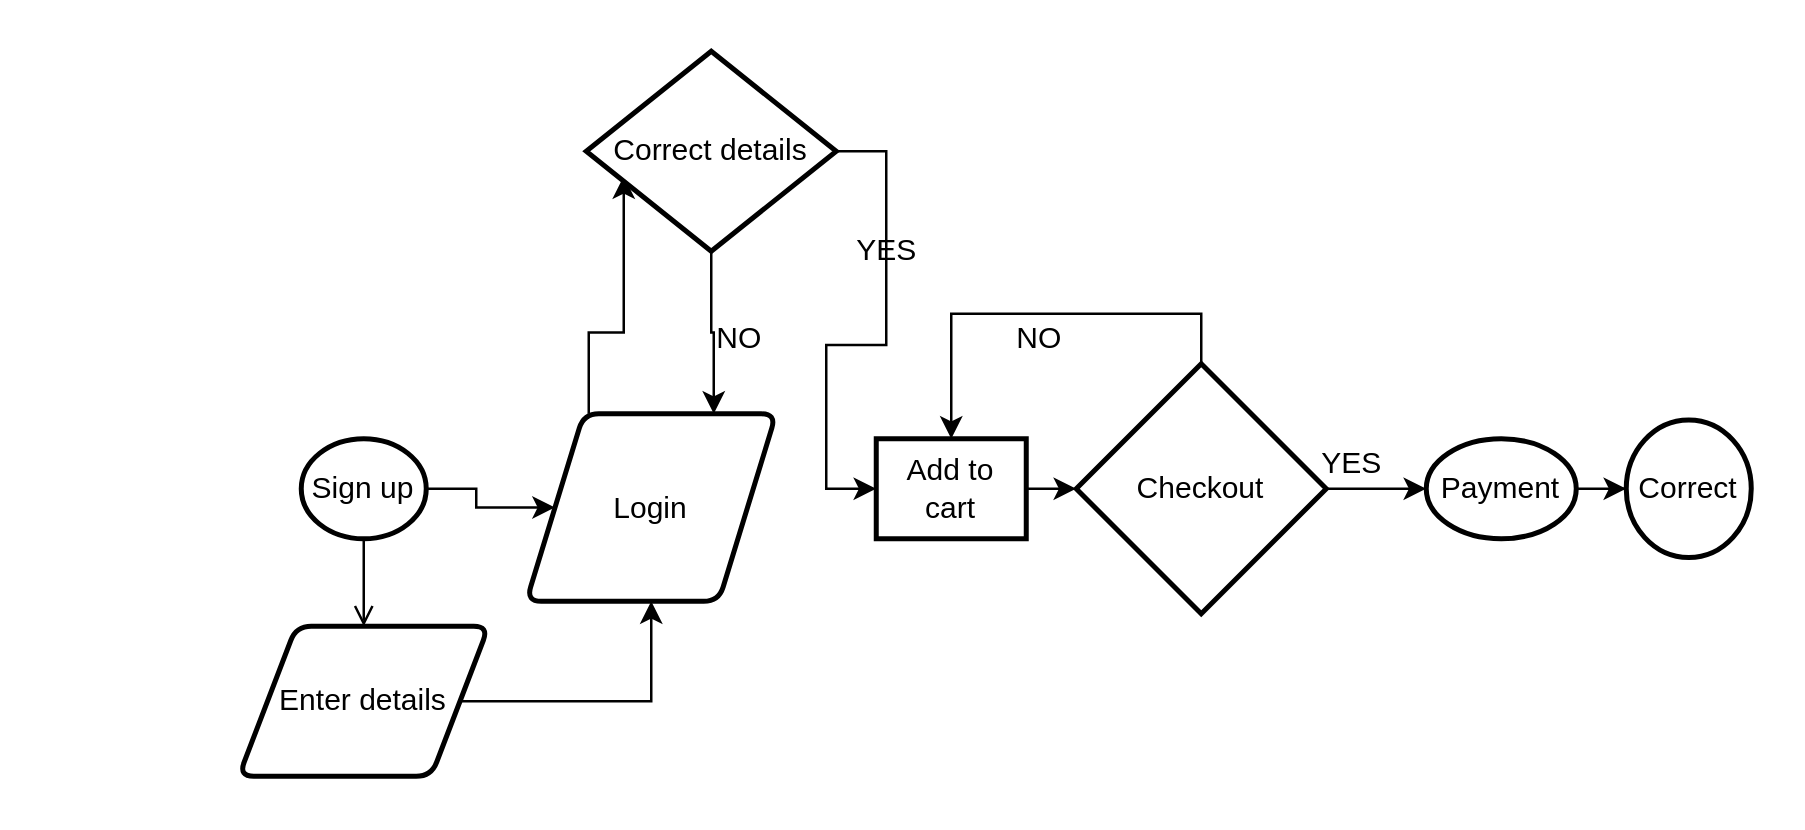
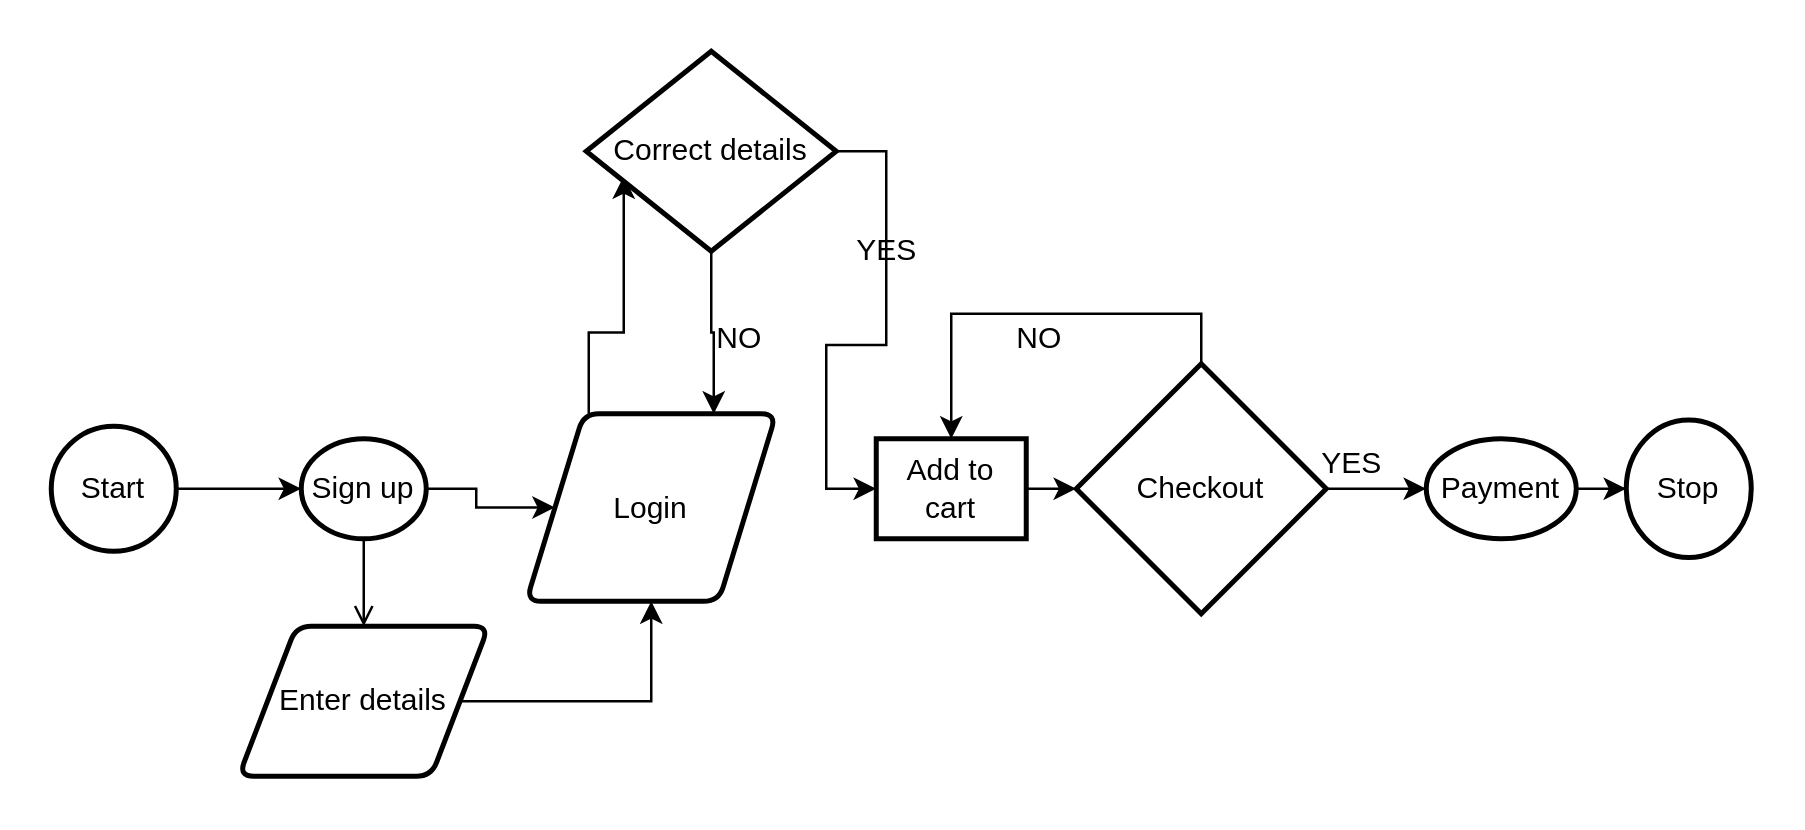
  <mxCell id="0" />
  <mxCell id="1" parent="0" />
+ <mxCell id="2" style="edgeStyle=orthogonalEdgeStyle;rounded=0;orthogonalLoop=1;jettySize=auto;html=1;exitX=1;exitY=0.5;exitDx=0;exitDy=0;exitPerimeter=0;entryX=0;entryY=0.5;entryDx=0;entryDy=0;" edge="1" parent="1" source="3" target="6"><mxGeometry relative="1" as="geometry" /></mxCell>
+ <mxCell id="3" value="Start" style="strokeWidth=2;html=1;shape=mxgraph.flowchart.start_2;whiteSpace=wrap;" vertex="1" parent="1"><mxGeometry x="20" y="170" width="50" height="50" as="geometry" /></mxCell>
  <mxCell id="4" style="edgeStyle=orthogonalEdgeStyle;rounded=0;orthogonalLoop=1;jettySize=auto;html=1;exitX=1;exitY=0.5;exitDx=0;exitDy=0;entryX=0;entryY=0.5;entryDx=0;entryDy=0;" edge="1" parent="1" source="6" target="18"><mxGeometry relative="1" as="geometry"><mxPoint x="220" y="195" as="targetPoint" /></mxGeometry></mxCell>
  <mxCell id="5" style="edgeStyle=orthogonalEdgeStyle;rounded=0;orthogonalLoop=1;jettySize=auto;html=1;exitX=0.5;exitY=1;exitDx=0;exitDy=0;entryX=0.5;entryY=0;entryDx=0;entryDy=0;endArrow=open;" edge="1" parent="1" source="6" target="16"><mxGeometry relative="1" as="geometry" /></mxCell>
  <mxCell id="6" value="Sign up&lt;br&gt;" style="ellipse;whiteSpace=wrap;html=1;absoluteArcSize=1;arcSize=14;strokeWidth=2;" vertex="1" parent="1"><mxGeometry x="120" y="175" width="50" height="40" as="geometry" /></mxCell>
  <mxCell id="7" value="" style="edgeStyle=orthogonalEdgeStyle;rounded=0;orthogonalLoop=1;jettySize=auto;html=1;" edge="1" parent="1" source="8" target="25"><mxGeometry relative="1" as="geometry" /></mxCell>
  <mxCell id="8" value="Payment" style="ellipse;whiteSpace=wrap;html=1;absoluteArcSize=1;arcSize=14;strokeWidth=2;" vertex="1" parent="1"><mxGeometry x="570" y="175" width="60" height="40" as="geometry" /></mxCell>
  <mxCell id="9" style="edgeStyle=orthogonalEdgeStyle;rounded=0;orthogonalLoop=1;jettySize=auto;html=1;exitX=1;exitY=0.5;exitDx=0;exitDy=0;entryX=0;entryY=0.5;entryDx=0;entryDy=0;entryPerimeter=0;" edge="1" parent="1" source="10" target="19"><mxGeometry relative="1" as="geometry"><mxPoint x="431.5" y="195" as="targetPoint" /></mxGeometry></mxCell>
  <mxCell id="10" value="Add to cart" style="whiteSpace=wrap;html=1;absoluteArcSize=1;arcSize=14;strokeWidth=2;rounded=0;" vertex="1" parent="1"><mxGeometry x="350" y="175" width="60" height="40" as="geometry" /></mxCell>
  <mxCell id="11" style="edgeStyle=orthogonalEdgeStyle;rounded=0;orthogonalLoop=1;jettySize=auto;html=1;exitX=1;exitY=0.5;exitDx=0;exitDy=0;exitPerimeter=0;" edge="1" parent="1" source="19" target="8"><mxGeometry relative="1" as="geometry"><mxPoint x="530" y="210" as="sourcePoint" /></mxGeometry></mxCell>
  <mxCell id="12" style="edgeStyle=orthogonalEdgeStyle;rounded=0;orthogonalLoop=1;jettySize=auto;html=1;exitX=0.5;exitY=0;exitDx=0;exitDy=0;entryX=0.5;entryY=0;entryDx=0;entryDy=0;exitPerimeter=0;" edge="1" parent="1" source="19" target="10"><mxGeometry relative="1" as="geometry"><mxPoint x="470" y="165" as="sourcePoint" /></mxGeometry></mxCell>
  <mxCell id="13" value="NO" style="text;html=1;align=center;verticalAlign=middle;resizable=0;points=[];autosize=1;" vertex="1" parent="1"><mxGeometry x="400" y="125" width="30" height="20" as="geometry" /></mxCell>
  <mxCell id="14" value="YES" style="text;html=1;align=center;verticalAlign=middle;resizable=0;points=[];autosize=1;" vertex="1" parent="1"><mxGeometry x="520" y="175" width="40" height="20" as="geometry" /></mxCell>
  <mxCell id="15" style="edgeStyle=orthogonalEdgeStyle;rounded=0;orthogonalLoop=1;jettySize=auto;html=1;exitX=1;exitY=0.5;exitDx=0;exitDy=0;entryX=0.5;entryY=1;entryDx=0;entryDy=0;" edge="1" parent="1" source="16" target="18"><mxGeometry relative="1" as="geometry"><mxPoint x="232.5" y="215" as="targetPoint" /></mxGeometry></mxCell>
  <mxCell id="16" value="Enter details" style="shape=parallelogram;html=1;strokeWidth=2;perimeter=parallelogramPerimeter;whiteSpace=wrap;rounded=1;arcSize=12;size=0.23;" vertex="1" parent="1"><mxGeometry x="95" y="250" width="100" height="60" as="geometry" /></mxCell>
  <mxCell id="17" style="edgeStyle=orthogonalEdgeStyle;rounded=0;orthogonalLoop=1;jettySize=auto;html=1;exitX=0.25;exitY=0;exitDx=0;exitDy=0;entryX=0.15;entryY=0.625;entryDx=0;entryDy=0;entryPerimeter=0;" edge="1" parent="1" source="18" target="22"><mxGeometry relative="1" as="geometry" /></mxCell>
  <mxCell id="18" value="Login" style="shape=parallelogram;html=1;strokeWidth=2;perimeter=parallelogramPerimeter;whiteSpace=wrap;rounded=1;arcSize=12;size=0.23;" vertex="1" parent="1"><mxGeometry x="210" y="165" width="100" height="75" as="geometry" /></mxCell>
  <mxCell id="19" value="Checkout" style="strokeWidth=2;html=1;shape=mxgraph.flowchart.decision;whiteSpace=wrap;" vertex="1" parent="1"><mxGeometry x="430" y="145" width="100" height="100" as="geometry" /></mxCell>
  <mxCell id="20" style="edgeStyle=orthogonalEdgeStyle;rounded=0;orthogonalLoop=1;jettySize=auto;html=1;exitX=0.5;exitY=1;exitDx=0;exitDy=0;exitPerimeter=0;entryX=0.75;entryY=0;entryDx=0;entryDy=0;" edge="1" parent="1" source="22" target="18"><mxGeometry relative="1" as="geometry" /></mxCell>
  <mxCell id="21" style="edgeStyle=orthogonalEdgeStyle;rounded=0;orthogonalLoop=1;jettySize=auto;html=1;exitX=1;exitY=0.5;exitDx=0;exitDy=0;exitPerimeter=0;entryX=0;entryY=0.5;entryDx=0;entryDy=0;" edge="1" parent="1" source="22" target="10"><mxGeometry relative="1" as="geometry" /></mxCell>
  <mxCell id="22" value="Correct details" style="strokeWidth=2;html=1;shape=mxgraph.flowchart.decision;whiteSpace=wrap;" vertex="1" parent="1"><mxGeometry x="234" y="20" width="100" height="80" as="geometry" /></mxCell>
  <mxCell id="23" value="YES" style="text;html=1;align=center;verticalAlign=middle;resizable=0;points=[];autosize=1;" vertex="1" parent="1"><mxGeometry x="334" y="90" width="40" height="20" as="geometry" /></mxCell>
  <mxCell id="24" value="NO" style="text;html=1;align=center;verticalAlign=middle;resizable=0;points=[];autosize=1;" vertex="1" parent="1"><mxGeometry x="280" y="125" width="30" height="20" as="geometry" /></mxCell>
- <mxCell id="25" value="Correct" style="strokeWidth=2;html=1;shape=mxgraph.flowchart.start_2;whiteSpace=wrap;" vertex="1" parent="1"><mxGeometry x="650" y="167.5" width="50" height="55" as="geometry" /></mxCell>
+ <mxCell id="25" value="Stop" style="strokeWidth=2;html=1;shape=mxgraph.flowchart.start_2;whiteSpace=wrap;" vertex="1" parent="1"><mxGeometry x="650" y="167.5" width="50" height="55" as="geometry" /></mxCell>
